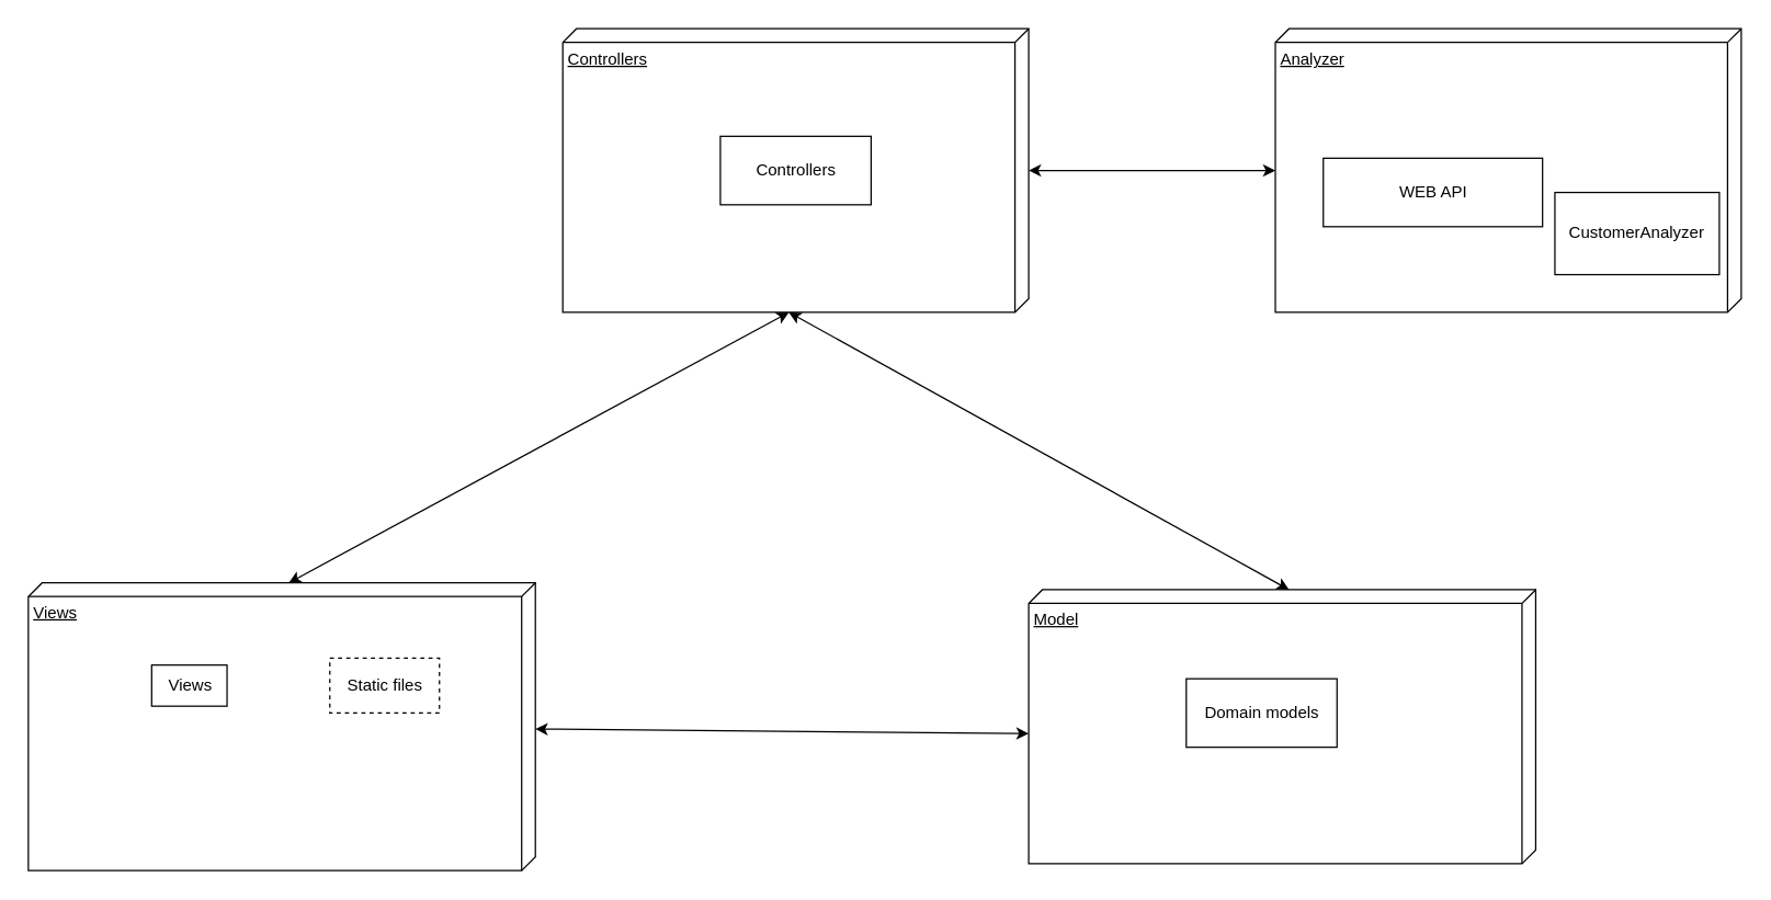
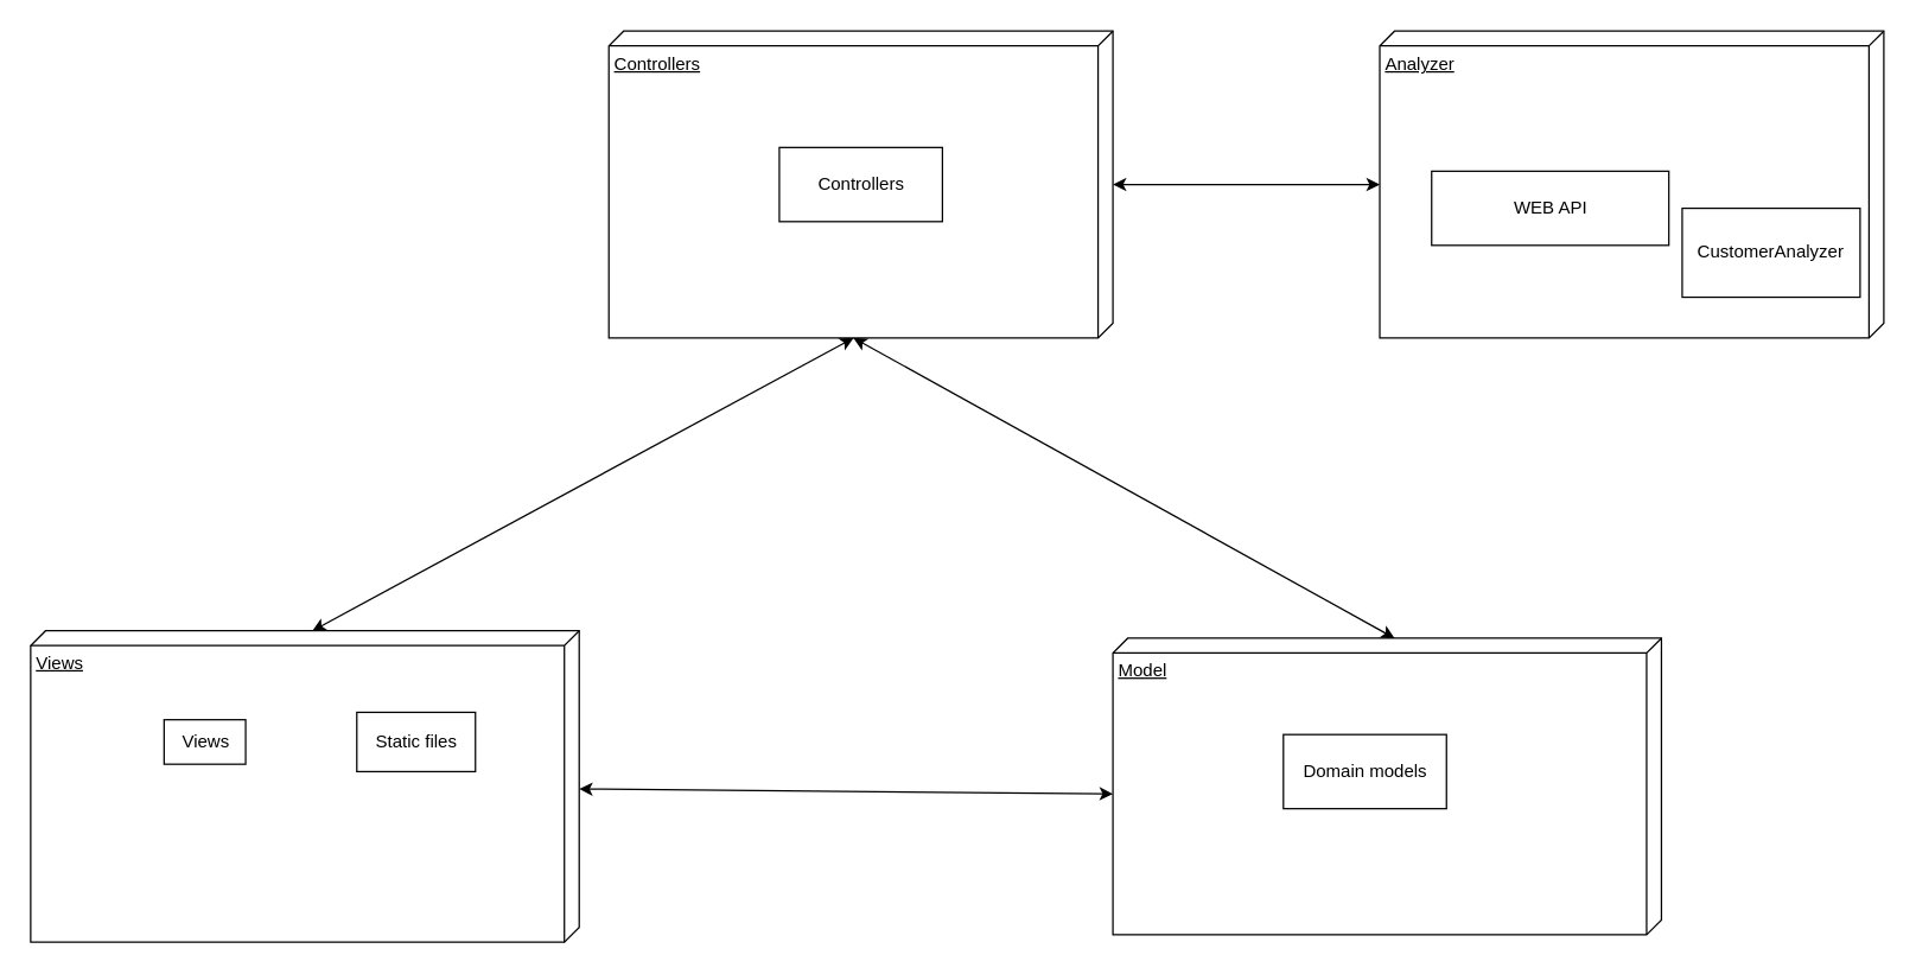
  <mxCell id="0" />
  <mxCell id="1" parent="0" />
  <mxCell id="2" value="Model" style="verticalAlign=top;align=left;spacingTop=8;spacingLeft=2;spacingRight=12;shape=cube;size=10;direction=south;fontStyle=4;html=1;" parent="1" vertex="1"><mxGeometry x="750" y="430" width="370" height="200" as="geometry" /></mxCell>
  <mxCell id="3" value="Controllers" style="verticalAlign=top;align=left;spacingTop=8;spacingLeft=2;spacingRight=12;shape=cube;size=10;direction=south;fontStyle=4;html=1;" parent="1" vertex="1"><mxGeometry x="410" y="20.5" width="340" height="207" as="geometry" /></mxCell>
  <mxCell id="4" value="Views" style="verticalAlign=top;align=left;spacingTop=8;spacingLeft=2;spacingRight=12;shape=cube;size=10;direction=south;fontStyle=4;html=1;" parent="1" vertex="1"><mxGeometry x="20" y="425" width="370" height="210" as="geometry" /></mxCell>
  <mxCell id="5" value="" style="endArrow=classic;startArrow=classic;html=1;entryX=0;entryY=0;entryDx=0;entryDy=180;entryPerimeter=0;exitX=0;exitY=0;exitDx=207;exitDy=175;exitPerimeter=0;" parent="1" source="3" target="4" edge="1"><mxGeometry width="50" height="50" relative="1" as="geometry"><mxPoint x="504.5" y="395" as="sourcePoint" /><mxPoint x="504.5" y="415.711" as="targetPoint" /></mxGeometry></mxCell>
  <mxCell id="6" value="" style="endArrow=classic;startArrow=classic;html=1;entryX=0;entryY=0;entryDx=0;entryDy=180;entryPerimeter=0;exitX=0;exitY=0;exitDx=207;exitDy=175;exitPerimeter=0;" parent="1" source="3" target="2" edge="1"><mxGeometry width="50" height="50" relative="1" as="geometry"><mxPoint x="504.5" y="395" as="sourcePoint" /><mxPoint x="504.5" y="415.711" as="targetPoint" /></mxGeometry></mxCell>
  <mxCell id="7" value="" style="endArrow=classic;startArrow=classic;html=1;entryX=0;entryY=0;entryDx=105;entryDy=370;entryPerimeter=0;" parent="1" source="4" target="2" edge="1"><mxGeometry width="50" height="50" relative="1" as="geometry"><mxPoint x="370" y="535" as="sourcePoint" /><mxPoint x="440.711" y="485" as="targetPoint" /></mxGeometry></mxCell>
  <mxCell id="8" value="Views" style="html=1;" parent="1" vertex="1"><mxGeometry x="110" y="485" width="55" height="30" as="geometry" /></mxCell>
- <mxCell id="9" value="Static files" style="html=1;dashed=1;" parent="1" vertex="1"><mxGeometry x="240" y="480" width="80" height="40" as="geometry" /></mxCell>
+ <mxCell id="9" value="Static files" style="html=1;" parent="1" vertex="1"><mxGeometry x="240" y="480" width="80" height="40" as="geometry" /></mxCell>
  <mxCell id="10" value="Domain models" style="html=1;" parent="1" vertex="1"><mxGeometry x="865" y="495" width="110" height="50" as="geometry" /></mxCell>
  <mxCell id="11" value="Controllers" style="html=1;" parent="1" vertex="1"><mxGeometry x="525" y="99" width="110" height="50" as="geometry" /></mxCell>
  <mxCell id="12" value="Analyzer" style="verticalAlign=top;align=left;spacingTop=8;spacingLeft=2;spacingRight=12;shape=cube;size=10;direction=south;fontStyle=4;html=1;" vertex="1" parent="1"><mxGeometry x="930" y="20.5" width="340" height="207" as="geometry" /></mxCell>
  <mxCell id="13" value="WEB API" style="html=1;" vertex="1" parent="1"><mxGeometry x="965" y="115" width="160" height="50" as="geometry" /></mxCell>
  <mxCell id="14" value="" style="endArrow=classic;startArrow=classic;html=1;" edge="1" parent="1" source="3" target="12"><mxGeometry width="50" height="50" relative="1" as="geometry"><mxPoint x="750" y="174" as="sourcePoint" /><mxPoint x="820.711" y="124" as="targetPoint" /></mxGeometry></mxCell>
  <mxCell id="15" value="CustomerAnalyzer" style="rounded=0;whiteSpace=wrap;html=1;" vertex="1" parent="1"><mxGeometry x="1134" y="140" width="120" height="60" as="geometry" /></mxCell>
